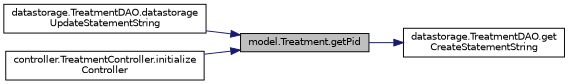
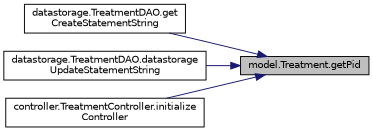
  digraph {
    rankdir=RL
    node [color=black fillcolor=white fontname=Helvetica fontsize=10 shape=record style=filled]
    edge [color=midnightblue dir=back fontname=Helvetica fontsize=10 labelfontname=Helvetica labelfontsize=10 style=solid]
    n1 [fillcolor=grey75 fontcolor=black height=0.2 label="model.Treatment.getPid" width=0.4]
    n2 [height=0.2 label="datastorage.TreatmentDAO.get\lCreateStatementString" width=0.4]
    n3 [height=0.2 label="datastorage.TreatmentDAO.datastorage\lUpdateStatementString" width=0.4]
    n4 [height=0.2 label="controller.TreatmentController.initialize\lController" width=0.4]
-   n2 -> n1
+   n1 -> n2
    n1 -> n3
    n1 -> n4
  }
